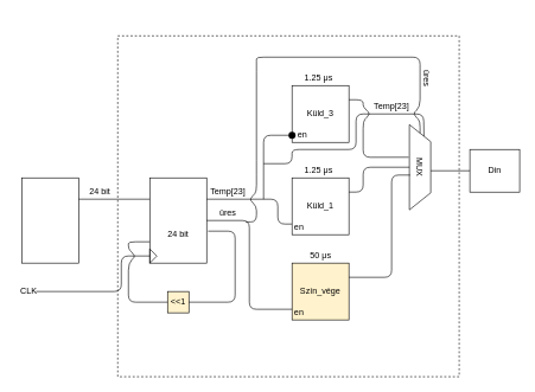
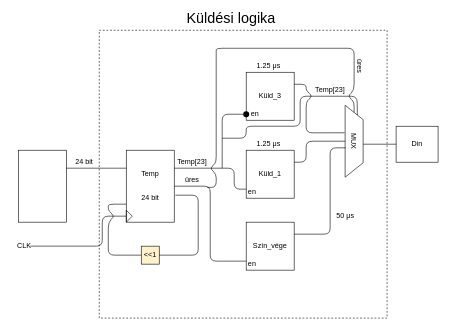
  <mxCell id="0" />
  <mxCell id="1" parent="0" />
  <mxCell id="2" value="" style="rounded=0;whiteSpace=wrap;html=1;fillColor=none;dashed=1;glass=0;" vertex="1" parent="1"><mxGeometry x="165" y="50" width="480" height="480" as="geometry" /></mxCell>
  <mxCell id="3" value="" style="rounded=0;whiteSpace=wrap;html=1;" vertex="1" parent="1"><mxGeometry x="30" y="250" width="80" height="120" as="geometry" /></mxCell>
  <mxCell id="4" value="" style="rounded=0;whiteSpace=wrap;html=1;" vertex="1" parent="1"><mxGeometry x="210" y="250" width="80" height="120" as="geometry" /></mxCell>
+ <mxCell id="5" value="Temp" style="text;html=1;strokeColor=none;fillColor=none;align=center;verticalAlign=middle;whiteSpace=wrap;rounded=0;" vertex="1" parent="1"><mxGeometry x="230" y="280" width="40" height="20" as="geometry" /></mxCell>
  <mxCell id="6" value="" style="endArrow=none;html=1;exitX=1;exitY=0.25;exitDx=0;exitDy=0;entryX=0;entryY=0.25;entryDx=0;entryDy=0;" edge="1" parent="1" source="3" target="4"><mxGeometry width="50" height="50" relative="1" as="geometry"><mxPoint x="140" y="350" as="sourcePoint" /><mxPoint x="190" y="300" as="targetPoint" /></mxGeometry></mxCell>
  <mxCell id="7" value="24 bit" style="text;html=1;strokeColor=none;fillColor=none;align=center;verticalAlign=middle;whiteSpace=wrap;rounded=0;" vertex="1" parent="1"><mxGeometry x="120" y="260" width="40" height="20" as="geometry" /></mxCell>
  <mxCell id="8" value="&amp;lt;&amp;lt;1" style="whiteSpace=wrap;html=1;aspect=fixed;fillColor=#fff2cc;" vertex="1" parent="1"><mxGeometry x="235" y="410" width="30" height="30" as="geometry" /></mxCell>
  <mxCell id="9" value="" style="endArrow=none;html=1;exitX=1.025;exitY=0.625;exitDx=0;exitDy=0;exitPerimeter=0;entryX=1;entryY=0.5;entryDx=0;entryDy=0;" edge="1" parent="1" source="4" target="8"><mxGeometry width="50" height="50" relative="1" as="geometry"><mxPoint x="340" y="380" as="sourcePoint" /><mxPoint x="390" y="330" as="targetPoint" /><Array as="points"><mxPoint x="330" y="325" /><mxPoint x="330" y="425" /></Array></mxGeometry></mxCell>
  <mxCell id="10" value="" style="endArrow=none;html=1;exitX=0;exitY=0.5;exitDx=0;exitDy=0;entryX=0;entryY=0.75;entryDx=0;entryDy=0;" edge="1" parent="1" source="8" target="4"><mxGeometry width="50" height="50" relative="1" as="geometry"><mxPoint x="140" y="410" as="sourcePoint" /><mxPoint x="190" y="360" as="targetPoint" /><Array as="points"><mxPoint x="180" y="425" /><mxPoint x="180" y="370" /><mxPoint x="190" y="360" /><mxPoint x="180" y="350" /><mxPoint x="180" y="340" /></Array></mxGeometry></mxCell>
  <mxCell id="11" value="24 bit" style="text;html=1;strokeColor=none;fillColor=none;align=center;verticalAlign=middle;whiteSpace=wrap;rounded=0;" vertex="1" parent="1"><mxGeometry x="230" y="320" width="40" height="20" as="geometry" /></mxCell>
  <mxCell id="12" value="" style="endArrow=none;html=1;exitX=1;exitY=0.25;exitDx=0;exitDy=0;entryX=0;entryY=0.25;entryDx=0;entryDy=0;" edge="1" parent="1" source="4" target="15"><mxGeometry width="50" height="50" relative="1" as="geometry"><mxPoint x="540" y="390" as="sourcePoint" /><mxPoint x="590" y="340" as="targetPoint" /><Array as="points"><mxPoint x="390" y="280" /><mxPoint x="390" y="315" /></Array></mxGeometry></mxCell>
  <mxCell id="13" value="Küld_3" style="whiteSpace=wrap;html=1;aspect=fixed;" vertex="1" parent="1"><mxGeometry x="410" y="120" width="80" height="80" as="geometry" /></mxCell>
  <mxCell id="14" value="Küld_1" style="whiteSpace=wrap;html=1;aspect=fixed;" vertex="1" parent="1"><mxGeometry x="410" y="250" width="80" height="80" as="geometry" /></mxCell>
  <mxCell id="15" value="en" style="text;html=1;strokeColor=none;fillColor=none;align=center;verticalAlign=middle;whiteSpace=wrap;rounded=0;" vertex="1" parent="1"><mxGeometry x="410" y="310" width="20" height="20" as="geometry" /></mxCell>
  <mxCell id="16" value="en" style="text;html=1;strokeColor=none;fillColor=none;align=center;verticalAlign=middle;whiteSpace=wrap;rounded=0;" vertex="1" parent="1"><mxGeometry x="415" y="180" width="20" height="20" as="geometry" /></mxCell>
  <mxCell id="17" value="" style="shape=ellipse;fillColor=#000000;strokeColor=none;html=1" vertex="1" parent="1"><mxGeometry x="405" y="185" width="10" height="10" as="geometry" /></mxCell>
  <mxCell id="18" value="" style="endArrow=none;html=1;entryX=0;entryY=0.5;entryDx=0;entryDy=0;" edge="1" parent="1" target="17"><mxGeometry width="50" height="50" relative="1" as="geometry"><mxPoint x="370" y="280" as="sourcePoint" /><mxPoint x="620" y="350" as="targetPoint" /><Array as="points"><mxPoint x="370" y="190" /></Array></mxGeometry></mxCell>
  <mxCell id="19" value="" style="shape=trapezoid;perimeter=trapezoidPerimeter;whiteSpace=wrap;html=1;fillColor=none;rotation=90;" vertex="1" parent="1"><mxGeometry x="530" y="220" width="120" height="30" as="geometry" /></mxCell>
  <mxCell id="20" value="" style="endArrow=none;html=1;entryX=0;entryY=0.25;entryDx=0;entryDy=0;" edge="1" parent="1" target="19"><mxGeometry width="50" height="50" relative="1" as="geometry"><mxPoint x="370" y="230" as="sourcePoint" /><mxPoint x="450" y="210" as="targetPoint" /><Array as="points"><mxPoint x="410" y="230" /><mxPoint x="410" y="210" /><mxPoint x="500" y="210" /><mxPoint x="500" y="160" /><mxPoint x="595" y="160" /></Array></mxGeometry></mxCell>
  <mxCell id="21" value="" style="endArrow=none;html=1;exitX=1;exitY=0.25;exitDx=0;exitDy=0;entryX=0.383;entryY=1.033;entryDx=0;entryDy=0;entryPerimeter=0;" edge="1" parent="1" source="13" target="19"><mxGeometry width="50" height="50" relative="1" as="geometry"><mxPoint x="520" y="150" as="sourcePoint" /><mxPoint x="570" y="100" as="targetPoint" /><Array as="points"><mxPoint x="510" y="140" /><mxPoint x="510" y="150" /><mxPoint x="520" y="160" /><mxPoint x="510" y="170" /><mxPoint x="510" y="221" /></Array></mxGeometry></mxCell>
  <mxCell id="22" value="" style="endArrow=none;html=1;exitX=1;exitY=0.25;exitDx=0;exitDy=0;entryX=0.5;entryY=1;entryDx=0;entryDy=0;" edge="1" parent="1" source="14" target="19"><mxGeometry width="50" height="50" relative="1" as="geometry"><mxPoint x="570" y="360" as="sourcePoint" /><mxPoint x="620" y="310" as="targetPoint" /><Array as="points"><mxPoint x="510" y="270" /><mxPoint x="510" y="235" /></Array></mxGeometry></mxCell>
  <mxCell id="23" value="Din" style="rounded=0;whiteSpace=wrap;html=1;fillColor=none;" vertex="1" parent="1"><mxGeometry x="660" y="210" width="70" height="60" as="geometry" /></mxCell>
  <mxCell id="24" value="" style="endArrow=none;html=1;entryX=0;entryY=0.5;entryDx=0;entryDy=0;" edge="1" parent="1" target="23"><mxGeometry width="50" height="50" relative="1" as="geometry"><mxPoint x="605" y="240" as="sourcePoint" /><mxPoint x="740" y="310" as="targetPoint" /></mxGeometry></mxCell>
  <mxCell id="25" value="Temp[23]" style="text;html=1;strokeColor=none;fillColor=none;align=center;verticalAlign=middle;whiteSpace=wrap;rounded=0;" vertex="1" parent="1"><mxGeometry x="300" y="260" width="40" height="20" as="geometry" /></mxCell>
  <mxCell id="26" value="MUX" style="text;html=1;strokeColor=none;fillColor=none;align=center;verticalAlign=middle;whiteSpace=wrap;rounded=0;rotation=90;" vertex="1" parent="1"><mxGeometry x="570" y="225" width="40" height="20" as="geometry" /></mxCell>
- <mxCell id="27" value="Szín_vége" style="whiteSpace=wrap;html=1;aspect=fixed;fillColor=#fff2cc;" vertex="1" parent="1"><mxGeometry x="410" y="370" width="80" height="80" as="geometry" /></mxCell>
+ <mxCell id="27" value="Szín_vége" style="whiteSpace=wrap;html=1;aspect=fixed;" vertex="1" parent="1"><mxGeometry x="410" y="370" width="80" height="80" as="geometry" /></mxCell>
  <mxCell id="28" value="" style="endArrow=none;html=1;exitX=1;exitY=0.25;exitDx=0;exitDy=0;entryX=0.592;entryY=0.967;entryDx=0;entryDy=0;entryPerimeter=0;" edge="1" parent="1" source="27" target="19"><mxGeometry width="50" height="50" relative="1" as="geometry"><mxPoint x="540" y="410" as="sourcePoint" /><mxPoint x="590" y="360" as="targetPoint" /><Array as="points"><mxPoint x="550" y="390" /><mxPoint x="550" y="246" /></Array></mxGeometry></mxCell>
  <mxCell id="29" value="en" style="text;html=1;strokeColor=none;fillColor=none;align=center;verticalAlign=middle;whiteSpace=wrap;rounded=0;" vertex="1" parent="1"><mxGeometry x="410" y="430" width="20" height="20" as="geometry" /></mxCell>
  <mxCell id="30" value="" style="triangle;whiteSpace=wrap;html=1;fillColor=none;" vertex="1" parent="1"><mxGeometry x="210" y="350" width="10" height="20" as="geometry" /></mxCell>
  <mxCell id="31" value="" style="endArrow=none;html=1;entryX=0;entryY=0.5;entryDx=0;entryDy=0;" edge="1" parent="1" target="30"><mxGeometry width="50" height="50" relative="1" as="geometry"><mxPoint x="50" y="410" as="sourcePoint" /><mxPoint x="150" y="410" as="targetPoint" /><Array as="points"><mxPoint x="170" y="410" /><mxPoint x="170" y="360" /></Array></mxGeometry></mxCell>
  <mxCell id="32" value="1.25 μs" style="text;html=1;strokeColor=none;fillColor=none;align=center;verticalAlign=middle;whiteSpace=wrap;rounded=0;" vertex="1" parent="1"><mxGeometry x="415" y="100" width="65" height="20" as="geometry" /></mxCell>
  <mxCell id="33" value="1.25 μs" style="text;html=1;strokeColor=none;fillColor=none;align=center;verticalAlign=middle;whiteSpace=wrap;rounded=0;" vertex="1" parent="1"><mxGeometry x="415" y="230" width="65" height="20" as="geometry" /></mxCell>
- <mxCell id="34" value="50 μs" style="text;html=1;strokeColor=none;fillColor=none;align=center;verticalAlign=middle;whiteSpace=wrap;rounded=0;" vertex="1" parent="1"><mxGeometry x="417.5" y="350" width="65" height="20" as="geometry" /></mxCell>
+ <mxCell id="34" value="50 μs" style="text;html=1;strokeColor=none;fillColor=none;align=center;verticalAlign=middle;whiteSpace=wrap;rounded=0;" vertex="1" parent="1"><mxGeometry x="542.5" y="350" width="65" height="20" as="geometry" /></mxCell>
  <mxCell id="35" value="CLK" style="text;html=1;strokeColor=none;fillColor=none;align=center;verticalAlign=middle;whiteSpace=wrap;rounded=0;" vertex="1" parent="1"><mxGeometry x="20" y="400" width="40" height="20" as="geometry" /></mxCell>
+ <mxCell id="36" value="&lt;font style=&quot;font-size: 24px&quot;&gt;Küldési logika&lt;/font&gt;" style="text;html=1;strokeColor=none;fillColor=none;align=center;verticalAlign=middle;whiteSpace=wrap;rounded=0;dashed=1;" vertex="1" parent="1"><mxGeometry x="275" y="20" width="220" height="20" as="geometry" /></mxCell>
  <mxCell id="37" value="" style="endArrow=none;html=1;exitX=1;exitY=0.5;exitDx=0;exitDy=0;entryX=0;entryY=0.25;entryDx=0;entryDy=0;" edge="1" parent="1" source="4" target="29"><mxGeometry width="50" height="50" relative="1" as="geometry"><mxPoint x="340" y="350" as="sourcePoint" /><mxPoint x="390" y="300" as="targetPoint" /><Array as="points"><mxPoint x="350" y="310" /><mxPoint x="350" y="435" /></Array></mxGeometry></mxCell>
  <mxCell id="38" value="üres" style="text;html=1;strokeColor=none;fillColor=none;align=center;verticalAlign=middle;whiteSpace=wrap;rounded=0;glass=0;dashed=1;" vertex="1" parent="1"><mxGeometry x="300" y="290" width="40" height="20" as="geometry" /></mxCell>
  <mxCell id="39" value="" style="endArrow=none;html=1;exitX=1.125;exitY=1.1;exitDx=0;exitDy=0;exitPerimeter=0;entryX=0;entryY=0.5;entryDx=0;entryDy=0;" edge="1" parent="1" source="38" target="19"><mxGeometry width="50" height="50" relative="1" as="geometry"><mxPoint x="360" y="390" as="sourcePoint" /><mxPoint x="345" y="90" as="targetPoint" /><Array as="points"><mxPoint x="360" y="312" /><mxPoint x="360" y="290" /><mxPoint x="350" y="280" /><mxPoint x="360" y="270" /><mxPoint x="360" y="235" /><mxPoint x="360" y="90" /><mxPoint x="360" y="80" /><mxPoint x="590" y="80" /><mxPoint x="590" y="150" /><mxPoint x="580" y="160" /><mxPoint x="590" y="170" /></Array></mxGeometry></mxCell>
  <mxCell id="40" value="Temp[23]" style="text;html=1;strokeColor=none;fillColor=none;align=center;verticalAlign=middle;whiteSpace=wrap;rounded=0;" vertex="1" parent="1"><mxGeometry x="530" y="140" width="40" height="20" as="geometry" /></mxCell>
  <mxCell id="41" value="üres" style="text;html=1;strokeColor=none;fillColor=none;align=center;verticalAlign=middle;whiteSpace=wrap;rounded=0;glass=0;dashed=1;rotation=90;" vertex="1" parent="1"><mxGeometry x="580" y="100" width="40" height="20" as="geometry" /></mxCell>
